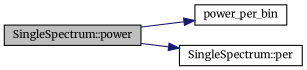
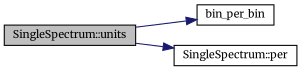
  digraph {
    fontname=Merriweather
    rankdir=LR
    node [color=black fillcolor=white fontname=Merriweather fontsize=10 shape=record style=filled]
    edge [color=midnightblue fontname=Merriweather fontsize=10 labelfontname=Helvetica labelfontsize=10 style=solid]
-   n1 [fillcolor=grey75 fontcolor=black height=0.2 label="SingleSpectrum::power" width=0.4]
-   n2 [height=0.2 label=power_per_bin width=0.4]
+   n1 [fillcolor=grey75 fontcolor=black height=0.2 label="SingleSpectrum::units" width=0.4]
+   n2 [height=0.2 label=bin_per_bin width=0.4]
    n3 [height=0.2 label="SingleSpectrum::per" width=0.4]
    n1 -> n2
    n1 -> n3
  }
